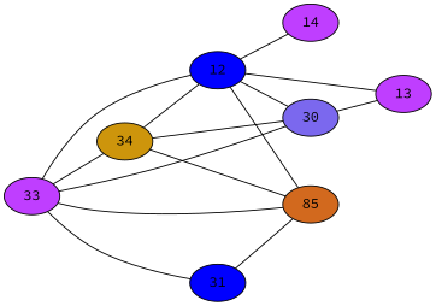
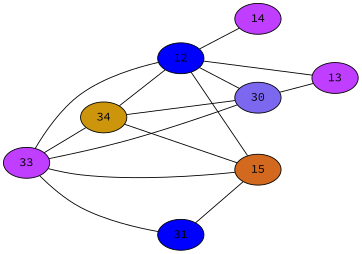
  strict graph {
    fontname="Source Code Pro"
    rankdir=LR
    node [fillcolor=darkorchid1 fontname="Source Code Pro" style=filled]
    edge [fontname="Source Code Pro"]
    n1 [label=33]
    n2 [fillcolor=darkgoldenrod3 label=34]
    n3 [fillcolor=blue1 label=12]
    n4 [fillcolor=mediumslateblue label=30]
    n5 [fillcolor=blue1 label=31]
-   n6 [fillcolor=chocolate label=85]
+   n6 [fillcolor=chocolate label=15]
    n7 [label=13]
    n8 [label=14]
    n1 -- n2
    n1 -- n3
    n1 -- n4
    n1 -- n5
    n1 -- n6
    n2 -- n3
    n2 -- n4
    n2 -- n6
    n3 -- n4
    n3 -- n6
    n3 -- n7
    n3 -- n8
    n4 -- n7
    n5 -- n6
  }
